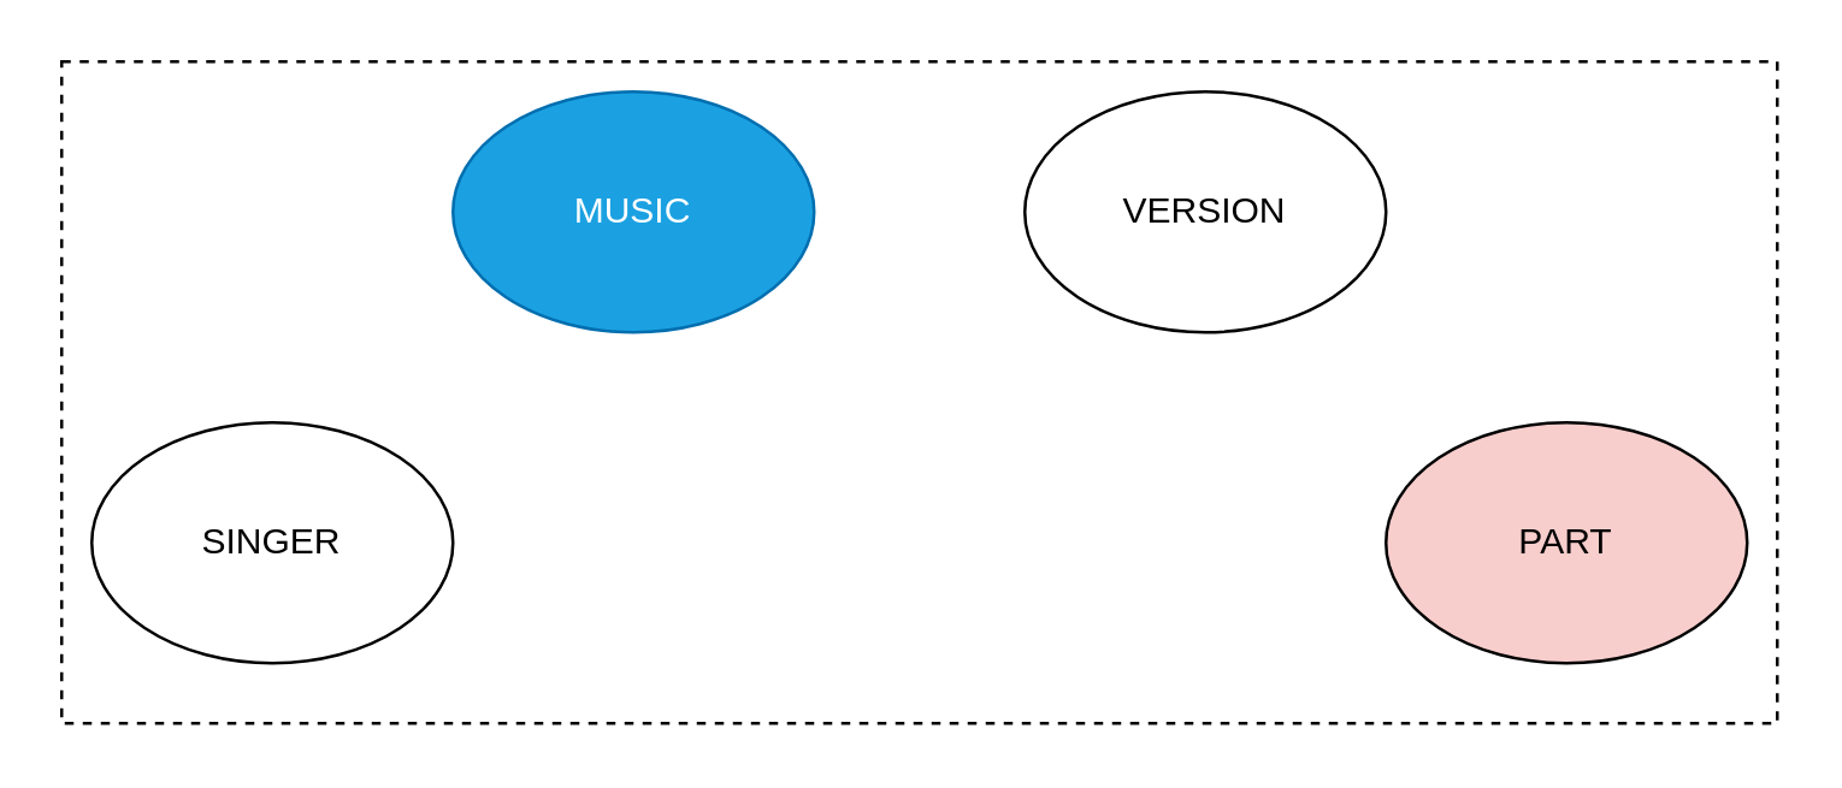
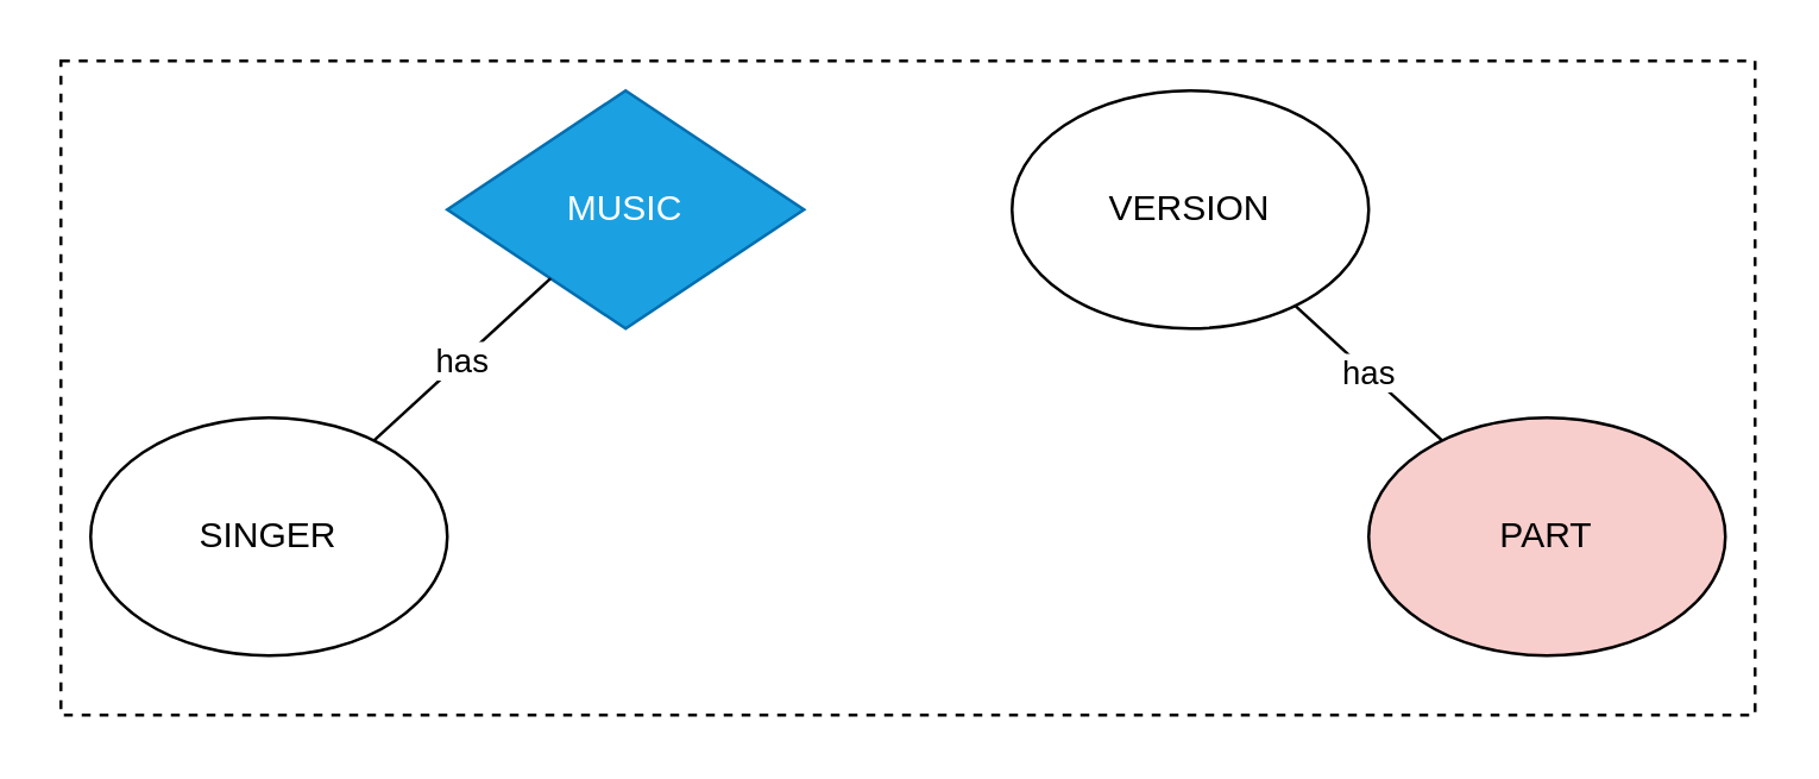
  <mxCell id="0" />
  <mxCell id="1" parent="0" />
  <mxCell id="2" value="" style="rounded=0;whiteSpace=wrap;html=1;fillColor=none;dashed=1;" parent="1" vertex="1"><mxGeometry x="20" y="20" width="570" height="220" as="geometry" /></mxCell>
- <mxCell id="3" value="MUSIC" style="ellipse;whiteSpace=wrap;html=1;fillColor=#1ba1e2;strokeColor=#006EAF;fontColor=#ffffff;" parent="1" vertex="1"><mxGeometry x="150" y="30" width="120" height="80" as="geometry" /></mxCell>
+ <mxCell id="3" value="MUSIC" style="rhombus;whiteSpace=wrap;html=1;fillColor=#1ba1e2;strokeColor=#006EAF;fontColor=#ffffff;" parent="1" vertex="1"><mxGeometry x="150" y="30" width="120" height="80" as="geometry" /></mxCell>
  <mxCell id="4" value="VERSION" style="ellipse;whiteSpace=wrap;html=1;" parent="1" vertex="1"><mxGeometry x="340" y="30" width="120" height="80" as="geometry" /></mxCell>
  <mxCell id="5" value="PART" style="ellipse;whiteSpace=wrap;html=1;fillColor=#f8cecc;" parent="1" vertex="1"><mxGeometry x="460" y="140" width="120" height="80" as="geometry" /></mxCell>
+ <mxCell id="6" value="has" style="endArrow=none;html=1;rounded=0;" parent="1" source="4" target="5" edge="1"><mxGeometry width="50" height="50" relative="1" as="geometry"><mxPoint x="238" y="176" as="sourcePoint" /><mxPoint x="342" y="124" as="targetPoint" /></mxGeometry></mxCell>
  <mxCell id="7" value="SINGER" style="ellipse;whiteSpace=wrap;html=1;" parent="1" vertex="1"><mxGeometry x="30" y="140" width="120" height="80" as="geometry" /></mxCell>
+ <mxCell id="8" value="has" style="endArrow=none;html=1;rounded=0;" parent="1" source="7" target="3" edge="1"><mxGeometry width="50" height="50" relative="1" as="geometry"><mxPoint x="289.63" y="134.026" as="sourcePoint" /><mxPoint x="374.335" y="85.946" as="targetPoint" /></mxGeometry></mxCell>
